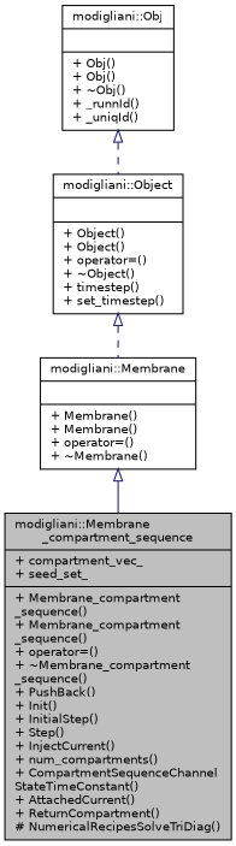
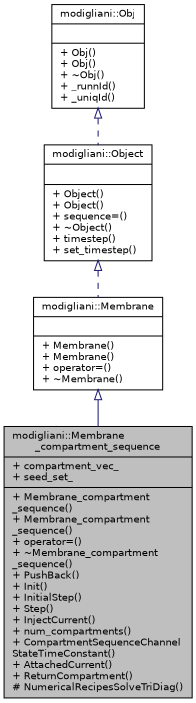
  digraph {
    node [color=black fontname=Helvetica fontsize=10 shape=record]
    edge [arrowtail=onormal color=midnightblue dir=back fontname=Helvetica fontsize=10 labelfontname=Helvetica labelfontsize=10 style=dashed]
    n1 [fillcolor=grey75 fontcolor=black height=0.2 label="{modigliani::Membrane\l_compartment_sequence\n|+ compartment_vec_\l+ seed_set_\l|+ Membrane_compartment\l_sequence()\l+ Membrane_compartment\l_sequence()\l+ operator=()\l+ ~Membrane_compartment\l_sequence()\l+ PushBack()\l+ Init()\l+ InitialStep()\l+ Step()\l+ InjectCurrent()\l+ num_compartments()\l+ CompartmentSequenceChannel\lStateTimeConstant()\l+ AttachedCurrent()\l+ ReturnCompartment()\l# NumericalRecipesSolveTriDiag()\l}" style=filled width=0.4]
    n2 [height=0.2 label="{modigliani::Membrane\n||+ Membrane()\l+ Membrane()\l+ operator=()\l+ ~Membrane()\l}" width=0.4]
-   n3 [height=0.2 label="{modigliani::Object\n||+ Object()\l+ Object()\l+ operator=()\l+ ~Object()\l+ timestep()\l+ set_timestep()\l}" width=0.4]
+   n3 [height=0.2 label="{modigliani::Object\n||+ Object()\l+ Object()\l+ sequence=()\l+ ~Object()\l+ timestep()\l+ set_timestep()\l}" width=0.4]
    n4 [height=0.2 label="{modigliani::Obj\n||+ Obj()\l+ Obj()\l+ ~Obj()\l+ _runnId()\l+ _uniqId()\l}" width=0.4]
    n2 -> n1 [style=solid]
    n3 -> n2
    n4 -> n3
  }
